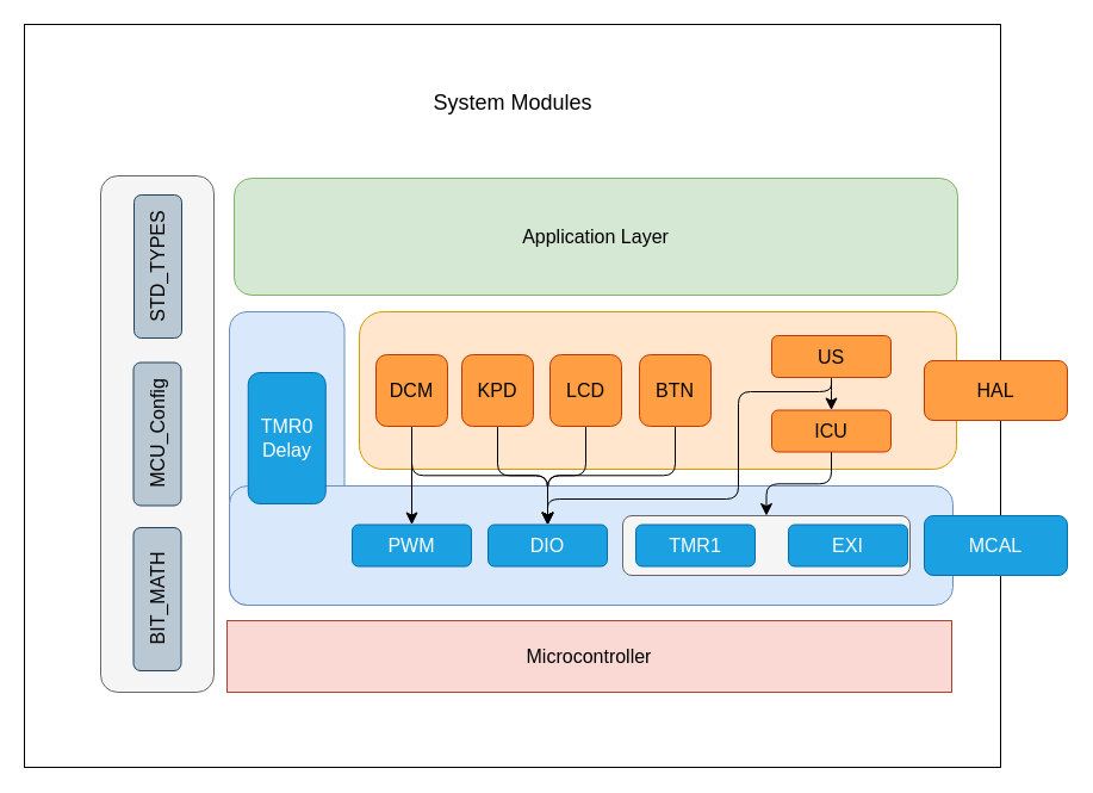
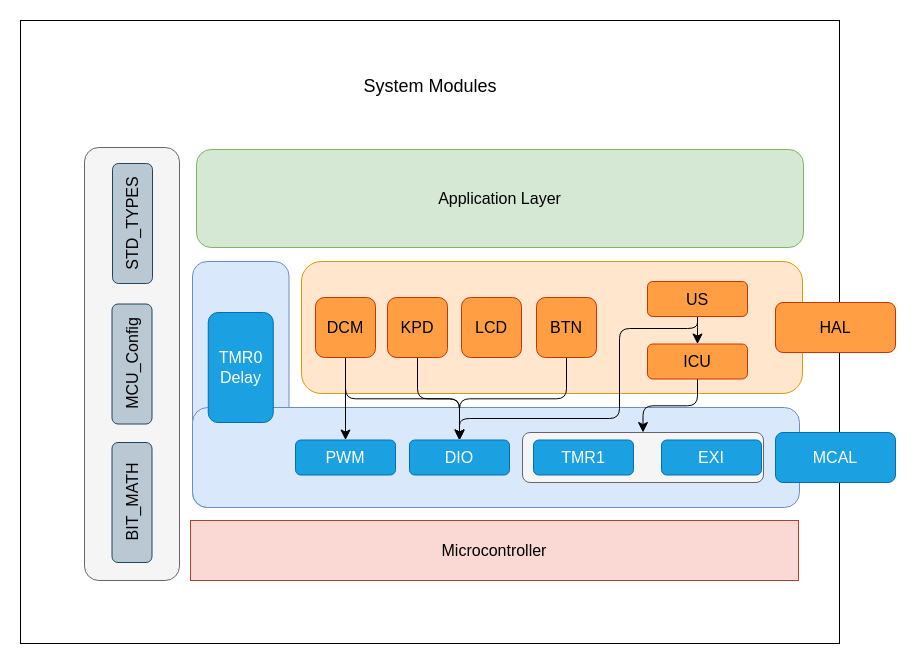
  <mxCell id="0" />
  <mxCell id="1" parent="0" />
  <mxCell id="2" value="" style="rounded=0;whiteSpace=wrap;html=1;fontSize=16;horizontal=0;" parent="1" vertex="1"><mxGeometry x="20" y="20" width="819" height="623" as="geometry" /></mxCell>
  <mxCell id="3" value="" style="rounded=1;whiteSpace=wrap;html=1;fontSize=16;fillColor=#dae8fc;strokeColor=#6c8ebf;" parent="1" vertex="1"><mxGeometry x="192" y="261" width="96.5" height="246" as="geometry" /></mxCell>
  <mxCell id="4" value="" style="rounded=1;whiteSpace=wrap;html=1;fontSize=16;fillColor=#dae8fc;strokeColor=#6c8ebf;" parent="1" vertex="1"><mxGeometry x="192" y="407" width="607" height="100" as="geometry" /></mxCell>
  <mxCell id="5" value="" style="rounded=1;whiteSpace=wrap;html=1;fontSize=16;fillColor=#ffe6cc;strokeColor=#d79b00;" parent="1" vertex="1"><mxGeometry y="261" width="501" height="132" as="geometry" x="301" /></mxCell>
  <mxCell id="6" value="Application Layer" style="rounded=1;whiteSpace=wrap;html=1;fontSize=16;fillColor=#d5e8d4;strokeColor=#82b366;" parent="1" vertex="1"><mxGeometry x="196" y="149" width="607" height="98" as="geometry" /></mxCell>
  <mxCell id="7" value="" style="rounded=1;whiteSpace=wrap;html=1;fontSize=16;fillColor=#f5f5f5;fontColor=#333333;strokeColor=#666666;" parent="1" vertex="1"><mxGeometry x="84" y="147" width="95" height="433" as="geometry" /></mxCell>
  <mxCell id="8" value="&lt;font style=&quot;font-size: 18px;&quot;&gt;System Modules&lt;/font&gt;" style="text;html=1;strokeColor=none;fillColor=none;align=center;verticalAlign=middle;whiteSpace=wrap;rounded=0;fontSize=16;" parent="1" vertex="1"><mxGeometry x="304.5" y="71" width="250" height="30" as="geometry" /></mxCell>
  <mxCell id="9" value="Microcontroller" style="rounded=0;whiteSpace=wrap;html=1;fontSize=16;fillColor=#fad9d5;strokeColor=#ae4132;" parent="1" vertex="1"><mxGeometry x="190" y="520" width="608" height="60" as="geometry" /></mxCell>
  <mxCell id="10" style="edgeStyle=none;curved=1;rounded=0;orthogonalLoop=1;jettySize=auto;html=1;exitX=0.5;exitY=1;exitDx=0;exitDy=0;fontSize=12;startSize=8;endSize=8;" parent="1" source="35" target="35" edge="1"><mxGeometry relative="1" as="geometry" /></mxCell>
  <mxCell id="11" style="edgeStyle=orthogonalEdgeStyle;rounded=1;orthogonalLoop=1;jettySize=auto;html=1;entryX=0.5;entryY=0;entryDx=0;entryDy=0;fontSize=12;startSize=8;endSize=8;" parent="1" source="12" target="33" edge="1"><mxGeometry relative="1" as="geometry" /></mxCell>
  <mxCell id="12" value="ICU" style="rounded=1;whiteSpace=wrap;html=1;fontSize=16;fillColor=#ff9e42;fontColor=#000000;strokeColor=#C73500;" parent="1" vertex="1"><mxGeometry x="647" y="343.5" width="100" height="35" as="geometry" /></mxCell>
- <mxCell id="13" style="edgeStyle=orthogonalEdgeStyle;rounded=1;orthogonalLoop=1;jettySize=auto;html=1;entryX=0.5;entryY=0;entryDx=0;entryDy=0;fontSize=12;startSize=8;endSize=8;exitX=0.5;exitY=1;exitDx=0;exitDy=0;" parent="1" source="14" target="22" edge="1"><mxGeometry relative="1" as="geometry"><mxPoint x="481" y="357" as="sourcePoint" /></mxGeometry></mxCell>
  <mxCell id="14" value="LCD" style="rounded=1;whiteSpace=wrap;html=1;fontSize=16;fillColor=#ff9e42;fontColor=#000000;strokeColor=#C73500;" parent="1" vertex="1"><mxGeometry x="461" y="297" width="60" height="60" as="geometry" /></mxCell>
  <mxCell id="15" style="edgeStyle=orthogonalEdgeStyle;rounded=1;orthogonalLoop=1;jettySize=auto;html=1;entryX=0.5;entryY=0;entryDx=0;entryDy=0;fontSize=12;startSize=8;endSize=8;exitX=0.5;exitY=1;exitDx=0;exitDy=0;" parent="1" source="16" target="22" edge="1"><mxGeometry relative="1" as="geometry" /></mxCell>
  <mxCell id="16" value="KPD" style="rounded=1;whiteSpace=wrap;html=1;fontSize=16;fillColor=#ff9e42;fontColor=#000000;strokeColor=#C73500;" parent="1" vertex="1"><mxGeometry x="387" y="297" width="60" height="60" as="geometry" /></mxCell>
  <mxCell id="17" style="edgeStyle=orthogonalEdgeStyle;rounded=1;orthogonalLoop=1;jettySize=auto;html=1;entryX=0.5;entryY=0;entryDx=0;entryDy=0;fontSize=12;startSize=8;endSize=8;exitX=0.5;exitY=1;exitDx=0;exitDy=0;" parent="1" source="19" target="22" edge="1"><mxGeometry relative="1" as="geometry" /></mxCell>
  <mxCell id="18" style="edgeStyle=orthogonalEdgeStyle;rounded=1;orthogonalLoop=1;jettySize=auto;html=1;entryX=0.5;entryY=0;entryDx=0;entryDy=0;fontSize=12;startSize=8;endSize=8;" parent="1" source="19" target="36" edge="1"><mxGeometry relative="1" as="geometry" /></mxCell>
  <mxCell id="19" value="DCM" style="rounded=1;whiteSpace=wrap;html=1;fontSize=16;fillColor=#ff9e42;fontColor=#000000;strokeColor=#C73500;" parent="1" vertex="1"><mxGeometry x="315" y="297" width="60" height="60" as="geometry" /></mxCell>
  <mxCell id="20" value="STD_TYPES" style="rounded=1;whiteSpace=wrap;html=1;fontSize=16;fillColor=#bac8d3;strokeColor=#23445d;rotation=-90;" parent="1" vertex="1"><mxGeometry x="72" y="203" width="120" height="40" as="geometry" /></mxCell>
  <mxCell id="21" value="MCAL" style="rounded=1;whiteSpace=wrap;html=1;fontSize=16;fillColor=#1ba1e2;fontColor=#ffffff;strokeColor=#006EAF;" parent="1" vertex="1"><mxGeometry x="775" y="432" width="120" height="50" as="geometry" /></mxCell>
  <mxCell id="22" value="DIO" style="rounded=1;whiteSpace=wrap;html=1;fontSize=16;fillColor=#1ba1e2;fontColor=#ffffff;strokeColor=#006EAF;" parent="1" vertex="1"><mxGeometry x="409" y="439.5" width="100" height="35" as="geometry" /></mxCell>
  <mxCell id="23" style="edgeStyle=none;curved=1;rounded=0;orthogonalLoop=1;jettySize=auto;html=1;exitX=1;exitY=0.5;exitDx=0;exitDy=0;fontSize=12;startSize=8;endSize=8;" parent="1" source="16" target="16" edge="1"><mxGeometry relative="1" as="geometry" /></mxCell>
  <mxCell id="24" value="MCU_Config" style="rounded=1;whiteSpace=wrap;html=1;fontSize=16;fillColor=#bac8d3;strokeColor=#23445d;rotation=-90;" parent="1" vertex="1"><mxGeometry x="71.5" y="343.5" width="120" height="40" as="geometry" /></mxCell>
  <mxCell id="25" value="BIT_MATH" style="rounded=1;whiteSpace=wrap;html=1;fontSize=16;fillColor=#bac8d3;strokeColor=#23445d;rotation=-90;" parent="1" vertex="1"><mxGeometry x="71.5" y="482" width="120" height="40" as="geometry" /></mxCell>
  <mxCell id="26" style="edgeStyle=orthogonalEdgeStyle;rounded=1;orthogonalLoop=1;jettySize=auto;html=1;entryX=0.5;entryY=0;entryDx=0;entryDy=0;fontSize=12;startSize=8;endSize=8;exitX=0.5;exitY=1;exitDx=0;exitDy=0;" parent="1" target="22" edge="1"><mxGeometry relative="1" as="geometry" /></mxCell>
  <mxCell id="27" style="edgeStyle=orthogonalEdgeStyle;rounded=1;orthogonalLoop=1;jettySize=auto;html=1;entryX=0.5;entryY=0;entryDx=0;entryDy=0;fontSize=12;startSize=8;endSize=8;exitX=0.5;exitY=1;exitDx=0;exitDy=0;" parent="1" source="19" edge="1"><mxGeometry relative="1" as="geometry" /></mxCell>
  <mxCell id="28" style="edgeStyle=orthogonalEdgeStyle;rounded=1;orthogonalLoop=1;jettySize=auto;html=1;entryX=0.5;entryY=0;entryDx=0;entryDy=0;fontSize=12;startSize=8;endSize=8;exitX=0.5;exitY=1;exitDx=0;exitDy=0;" parent="1" source="12" edge="1"><mxGeometry relative="1" as="geometry" /></mxCell>
  <mxCell id="29" style="edgeStyle=orthogonalEdgeStyle;rounded=1;orthogonalLoop=1;jettySize=auto;html=1;fontSize=12;startSize=8;endSize=8;exitX=0.5;exitY=1;exitDx=0;exitDy=0;" parent="1" source="31" target="22" edge="1"><mxGeometry relative="1" as="geometry"><Array as="points"><mxPoint x="697" y="328" /><mxPoint x="619" y="328" /><mxPoint x="619" y="418" /><mxPoint x="459" y="418" /></Array></mxGeometry></mxCell>
  <mxCell id="30" style="edgeStyle=none;curved=1;rounded=0;orthogonalLoop=1;jettySize=auto;html=1;fontSize=12;startSize=8;endSize=8;" parent="1" source="31" target="12" edge="1"><mxGeometry relative="1" as="geometry" /></mxCell>
  <mxCell id="31" value="US" style="rounded=1;whiteSpace=wrap;html=1;fontSize=16;fillColor=#ff9e42;fontColor=#000000;strokeColor=#C73500;" parent="1" vertex="1"><mxGeometry x="647" y="281" width="100" height="35" as="geometry" /></mxCell>
  <mxCell id="32" value="HAL" style="rounded=1;whiteSpace=wrap;html=1;fontSize=16;fillColor=#ff9e42;fontColor=#000000;strokeColor=#C73500;" parent="1" vertex="1"><mxGeometry x="775" y="302" width="120" height="50" as="geometry" /></mxCell>
  <mxCell id="33" value="" style="rounded=1;whiteSpace=wrap;html=1;fontSize=16;fillColor=#f5f5f5;fontColor=#333333;strokeColor=#666666;" parent="1" vertex="1"><mxGeometry x="522" y="432" width="241" height="50" as="geometry" /></mxCell>
  <mxCell id="34" value="TMR1" style="rounded=1;whiteSpace=wrap;html=1;fontSize=16;fillColor=#1ba1e2;fontColor=#ffffff;strokeColor=#006EAF;" parent="1" vertex="1"><mxGeometry x="533" y="439.5" width="100" height="35" as="geometry" /></mxCell>
  <mxCell id="35" value="EXI" style="rounded=1;whiteSpace=wrap;html=1;fontSize=16;fillColor=#1ba1e2;fontColor=#ffffff;strokeColor=#006EAF;" parent="1" vertex="1"><mxGeometry x="661" y="439.5" width="100" height="35" as="geometry" /></mxCell>
  <mxCell id="36" value="PWM" style="rounded=1;whiteSpace=wrap;html=1;fontSize=16;fillColor=#1ba1e2;fontColor=#ffffff;strokeColor=#006EAF;" parent="1" vertex="1"><mxGeometry x="295" y="439.5" width="100" height="35" as="geometry" /></mxCell>
  <mxCell id="37" style="edgeStyle=orthogonalEdgeStyle;rounded=1;orthogonalLoop=1;jettySize=auto;html=1;entryX=0.5;entryY=0;entryDx=0;entryDy=0;fontSize=12;startSize=8;endSize=8;exitX=0.5;exitY=1;exitDx=0;exitDy=0;" parent="1" source="38" target="22" edge="1"><mxGeometry relative="1" as="geometry" /></mxCell>
  <mxCell id="38" value="BTN" style="rounded=1;whiteSpace=wrap;html=1;fontSize=16;fillColor=#ff9e42;fontColor=#000000;strokeColor=#C73500;" parent="1" vertex="1"><mxGeometry x="536" y="297" width="60" height="60" as="geometry" /></mxCell>
  <mxCell id="39" value="TMR0&lt;br&gt;Delay" style="rounded=1;whiteSpace=wrap;html=1;fontSize=16;fillColor=#1ba1e2;fontColor=#ffffff;strokeColor=#006EAF;" parent="1" vertex="1"><mxGeometry x="207.75" y="312" width="65" height="110" as="geometry" /></mxCell>
